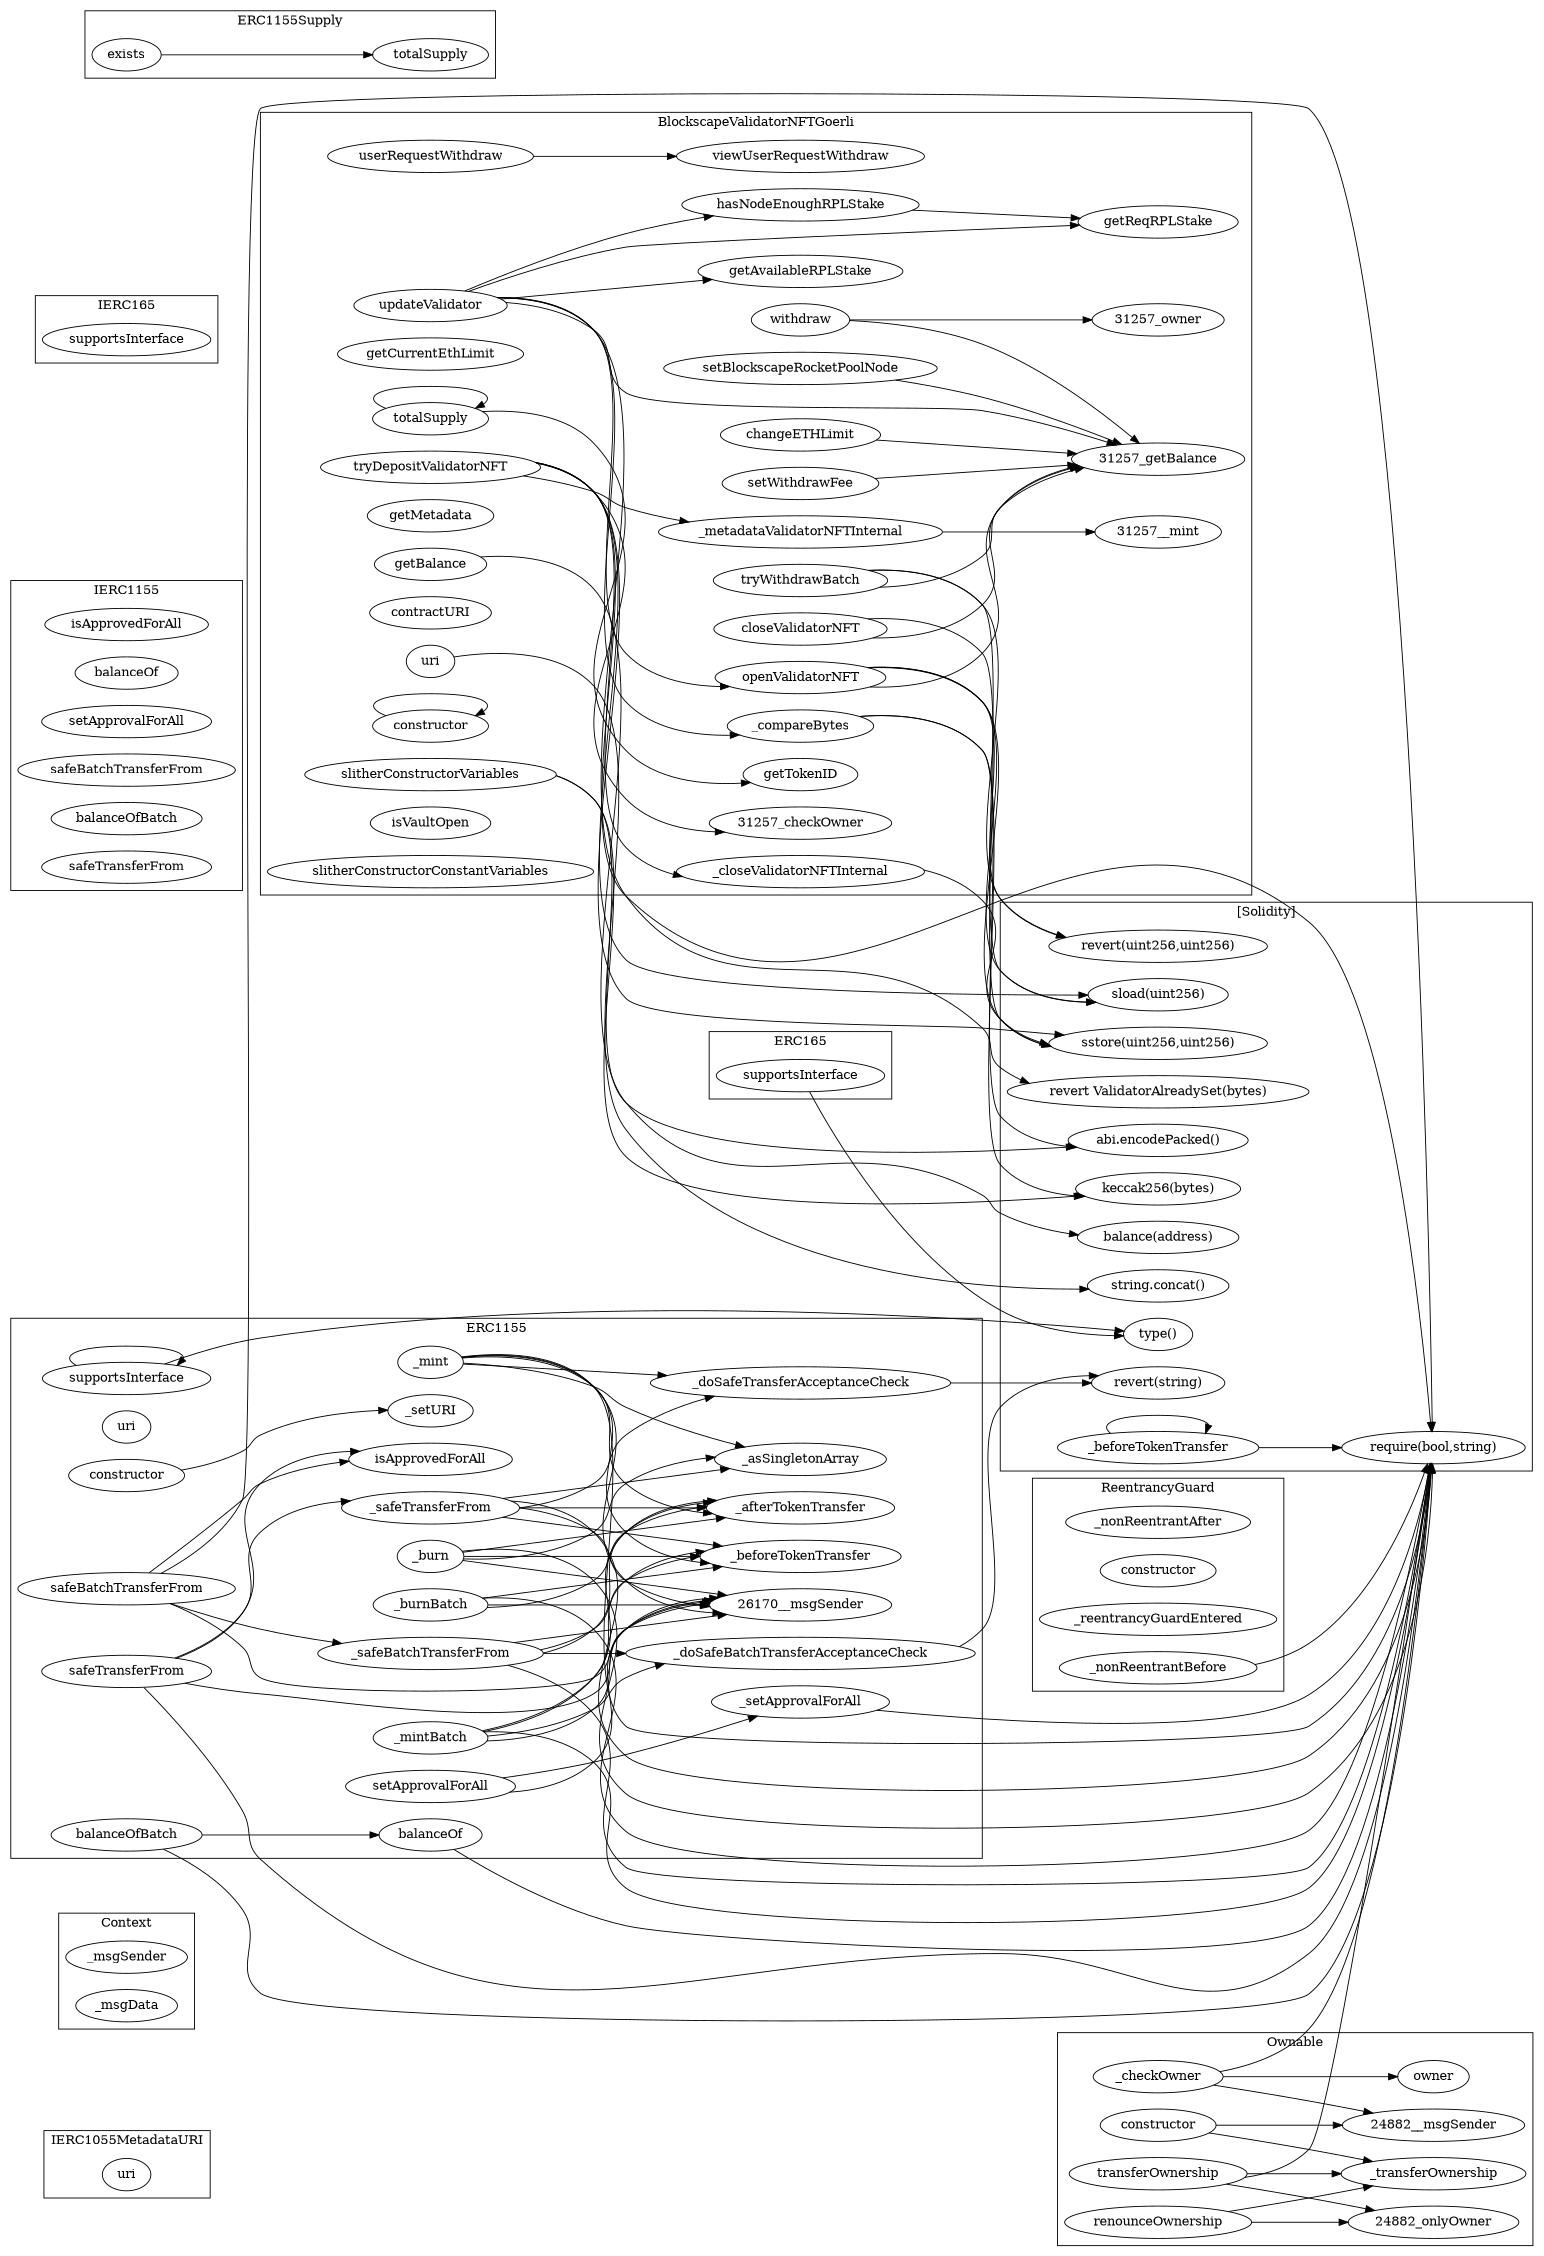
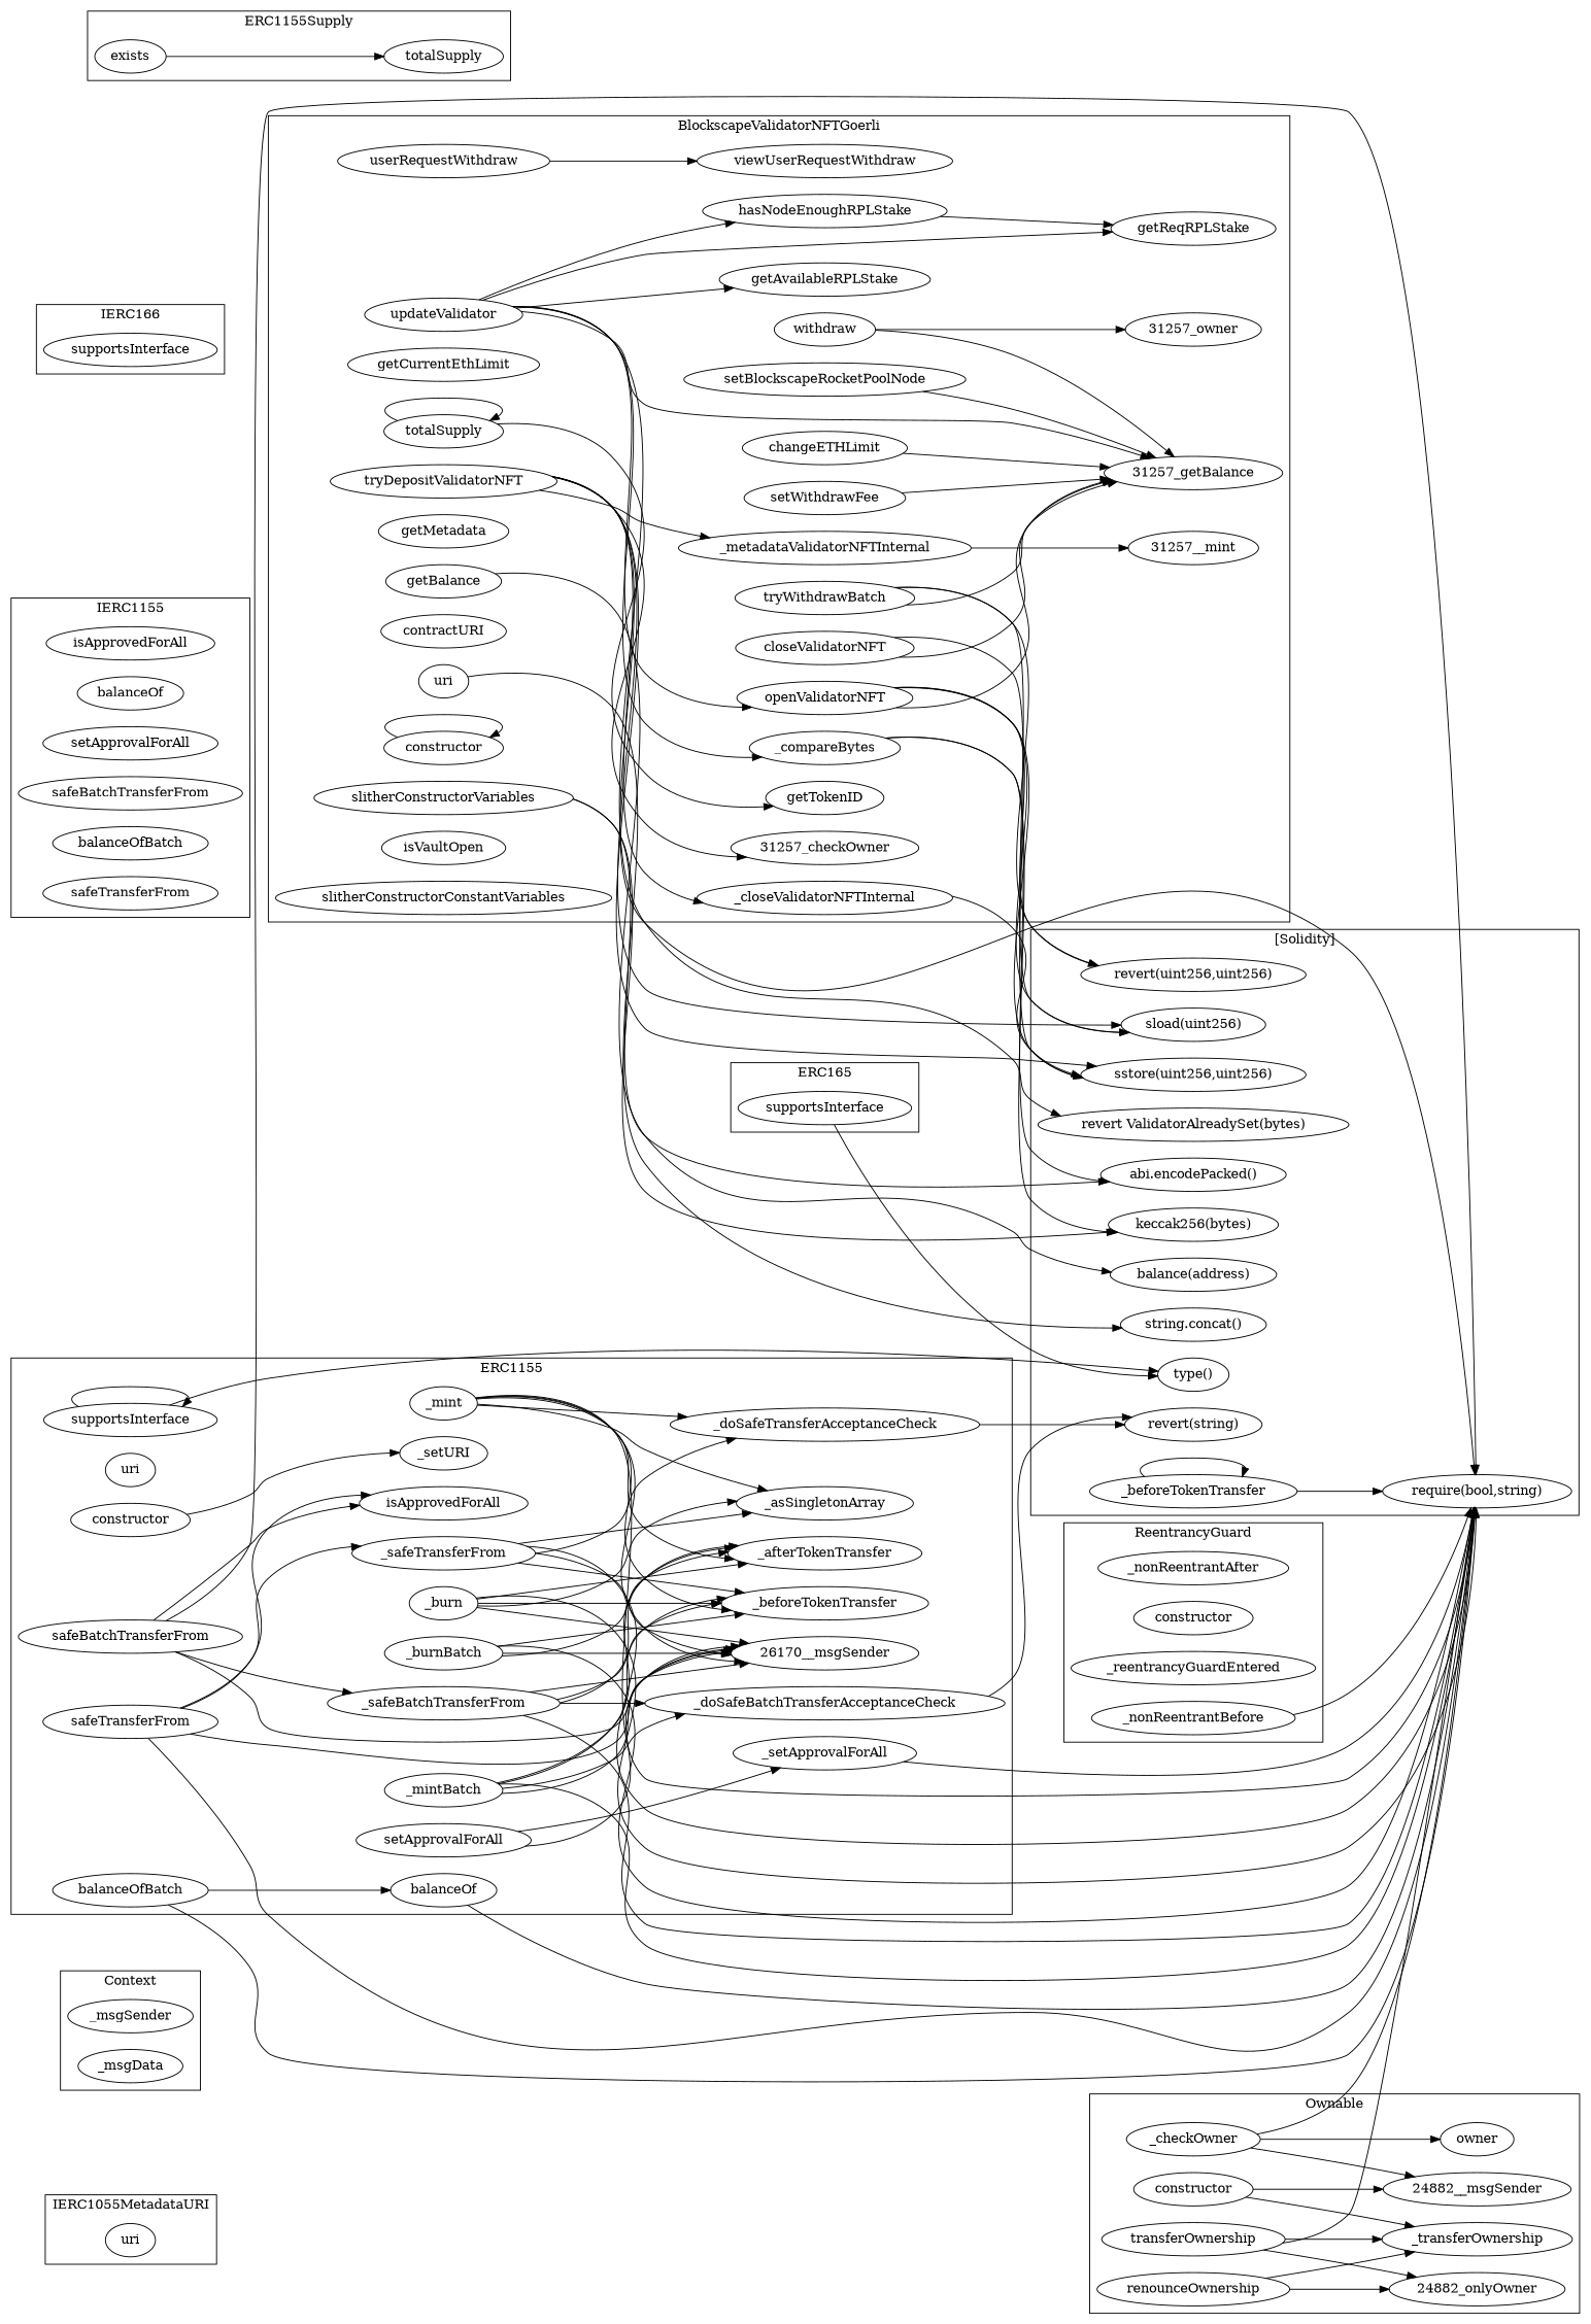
  strict digraph {
    rankdir=LR
    n1 [label=uri]
    n2 [label=_msgSender]
    n3 [label=_msgData]
    n4 [label=supportsInterface]
    n5 [label=owner]
    n6 [label=_checkOwner]
    "24882__msgSender"
    n8 [label=transferOwnership]
    n9 [label=_transferOwnership]
    "24882_onlyOwner"
    n11 [label=renounceOwnership]
    n12 [label=constructor]
    n13 [label=_nonReentrantAfter]
    n14 [label=constructor]
    n15 [label=_reentrancyGuardEntered]
    n16 [label=_nonReentrantBefore]
    n17 [label=isApprovedForAll]
    n18 [label=balanceOf]
    n19 [label=setApprovalForAll]
    n20 [label=safeBatchTransferFrom]
    n21 [label=balanceOfBatch]
    n22 [label=safeTransferFrom]
    n23 [label=getBalance]
    n24 [label=getReqRPLStake]
    n25 [label=uri]
    n26 [label=getCurrentEthLimit]
    n27 [label=slitherConstructorVariables]
    n28 [label=userRequestWithdraw]
    n29 [label=viewUserRequestWithdraw]
    n30 [label=getMetadata]
    n31 [label=closeValidatorNFT]
    n32 [label="31257_getBalance"]
    n33 [label=tryDepositValidatorNFT]
    n34 [label=_closeValidatorNFTInternal]
    n35 [label=_metadataValidatorNFTInternal]
    n36 [label="31257_checkOwner"]
    n37 [label=contractURI]
    n38 [label=openValidatorNFT]
    n39 [label=hasNodeEnoughRPLStake]
    n40 [label=updateValidator]
    n41 [label=_compareBytes]
    n42 [label=getAvailableRPLStake]
    n43 [label=constructor]
    n44 [label=totalSupply]
    n45 [label=withdraw]
    "31257_owner"
    n47 [label=isVaultOpen]
    n48 [label=changeETHLimit]
    n49 [label=tryWithdrawBatch]
    "31257__mint"
    n51 [label=setWithdrawFee]
    n52 [label=setBlockscapeRocketPoolNode]
    n53 [label=slitherConstructorConstantVariables]
    n54 [label=getTokenID]
    n55 [label=_doSafeTransferAcceptanceCheck]
    n56 [label=balanceOf]
    n57 [label=isApprovedForAll]
    n58 [label=safeBatchTransferFrom]
    n59 [label=_safeBatchTransferFrom]
    "26170__msgSender"
    n61 [label=uri]
    n62 [label=constructor]
    n63 [label=_setURI]
    n64 [label=_safeTransferFrom]
    n65 [label=_asSingletonArray]
    n66 [label=_afterTokenTransfer]
    n67 [label=_beforeTokenTransfer]
    n68 [label=balanceOfBatch]
    n69 [label=_burn]
    n70 [label=_mint]
    n71 [label=safeTransferFrom]
    n72 [label=_setApprovalForAll]
    n73 [label=_doSafeBatchTransferAcceptanceCheck]
    n74 [label=setApprovalForAll]
    n75 [label=_mintBatch]
    n76 [label=_burnBatch]
    n77 [label=supportsInterface]
    n78 [label=supportsInterface]
    "type()"
    "require(bool,string)"
    "balance(address)"
    "string.concat()"
    "abi.encodePacked()"
    "keccak256(bytes)"
    "sstore(uint256,uint256)"
    "sload(uint256)"
    "revert(uint256,uint256)"
    "revert ValidatorAlreadySet(bytes)"
    "revert(string)"
    n90 [label=_beforeTokenTransfer]
    n91 [label=totalSupply]
    n92 [label=exists]
    subgraph cluster_1 {
      label=IERC1055MetadataURI
      n1
    }
    subgraph cluster_2 {
      label=Context
      n2
      n3
    }
    subgraph cluster_3 {
      label=ERC165
      n4
    }
    subgraph cluster_4 {
      label=Ownable
      n5
      n6
      "24882__msgSender"
      n8
      n9
      "24882_onlyOwner"
      n11
      n12
    }
    subgraph cluster_5 {
      label=ReentrancyGuard
      n13
      n14
      n15
      n16
    }
    subgraph cluster_6 {
      label=IERC1155
      n17
      n18
      n19
      n20
      n21
      n22
    }
    subgraph cluster_7 {
      label=BlockscapeValidatorNFTGoerli
      n23
      n24
      n25
      n26
      n27
      n28
      n29
      n30
      n31
      n32
      n33
      n34
      n35
      n36
      n37
      n38
      n39
      n40
      n41
      n42
      n43
      n44
      n45
      "31257_owner"
      n47
      n48
      n49
      "31257__mint"
      n51
      n52
      n53
      n54
    }
    subgraph cluster_8 {
      label=ERC1155
      n55
      n56
      n57
      n58
      n59
      "26170__msgSender"
      n61
      n62
      n63
      n64
      n65
      n66
      n67
      n68
      n69
      n70
      n71
      n72
      n73
      n74
      n75
      n76
      n77
    }
    subgraph cluster_9 {
-     label=IERC165
+     label=IERC166
      n78
    }
    subgraph cluster_10 {
      label="[Solidity]"
      "type()"
      "require(bool,string)"
      "balance(address)"
      "string.concat()"
      "abi.encodePacked()"
      "keccak256(bytes)"
      "sstore(uint256,uint256)"
      "sload(uint256)"
      "revert(uint256,uint256)"
      "revert ValidatorAlreadySet(bytes)"
      "revert(string)"
      n90
    }
    subgraph cluster_11 {
      label=ERC1155Supply
      n91
      n92
    }
    n4 -> "type()"
    n6 -> n5
    n6 -> "24882__msgSender"
    n6 -> "require(bool,string)"
    n8 -> n9
    n8 -> "24882_onlyOwner"
    n8 -> "require(bool,string)"
    n11 -> n9
    n11 -> "24882_onlyOwner"
    n12 -> "24882__msgSender"
    n12 -> n9
    n16 -> "require(bool,string)"
    n23 -> "balance(address)"
    n25 -> "string.concat()"
    n27 -> "abi.encodePacked()"
    n27 -> "keccak256(bytes)"
    n28 -> n29
    n31 -> n32
    n31 -> "sstore(uint256,uint256)"
    n33 -> n34
    n33 -> n35
    n33 -> n36
    n33 -> "require(bool,string)"
    n33 -> "sstore(uint256,uint256)"
    n33 -> "sload(uint256)"
    n34 -> "sstore(uint256,uint256)"
    n35 -> "31257__mint"
    n38 -> n32
    n38 -> "sstore(uint256,uint256)"
    n38 -> "sload(uint256)"
    n38 -> "revert(uint256,uint256)"
    n39 -> n24
    n40 -> n24
    n40 -> n32
    n40 -> n38
    n40 -> n39
    n40 -> n41
    n40 -> n42
    n40 -> "revert ValidatorAlreadySet(bytes)"
    n41 -> "abi.encodePacked()"
    n41 -> "keccak256(bytes)"
    n43 -> n43
    n44 -> n44
    n44 -> n54
    n45 -> n32
    n45 -> "31257_owner"
    n48 -> n32
    n49 -> n32
    n49 -> "sload(uint256)"
    n49 -> "revert(uint256,uint256)"
    n51 -> n32
    n52 -> n32
    n55 -> "revert(string)"
    n56 -> "require(bool,string)"
    n58 -> n57
    n58 -> n59
    n58 -> "26170__msgSender"
    n58 -> "require(bool,string)"
    n59 -> "26170__msgSender"
    n59 -> n66
    n59 -> n67
    n59 -> n73
    n59 -> "require(bool,string)"
    n62 -> n63
    n64 -> n55
    n64 -> "26170__msgSender"
    n64 -> n65
-   n64 -> n66
    n64 -> n67
    n64 -> "require(bool,string)"
    n68 -> n56
    n68 -> "require(bool,string)"
    n69 -> "26170__msgSender"
    n69 -> n65
    n69 -> n66
    n69 -> n67
    n69 -> "require(bool,string)"
    n70 -> n55
    n70 -> "26170__msgSender"
    n70 -> n65
    n70 -> n66
    n70 -> n67
    n70 -> "require(bool,string)"
    n71 -> n57
    n71 -> "26170__msgSender"
    n71 -> n64
    n71 -> "require(bool,string)"
    n72 -> "require(bool,string)"
    n73 -> "revert(string)"
    n74 -> "26170__msgSender"
    n74 -> n72
    n75 -> "26170__msgSender"
    n75 -> n66
    n75 -> n67
    n75 -> n73
    n75 -> "require(bool,string)"
    n76 -> "26170__msgSender"
    n76 -> n66
    n76 -> n67
    n76 -> "require(bool,string)"
    n77 -> n77
    n77 -> "type()"
    n90 -> "require(bool,string)"
    n90 -> n90
    n92 -> n91
  }
